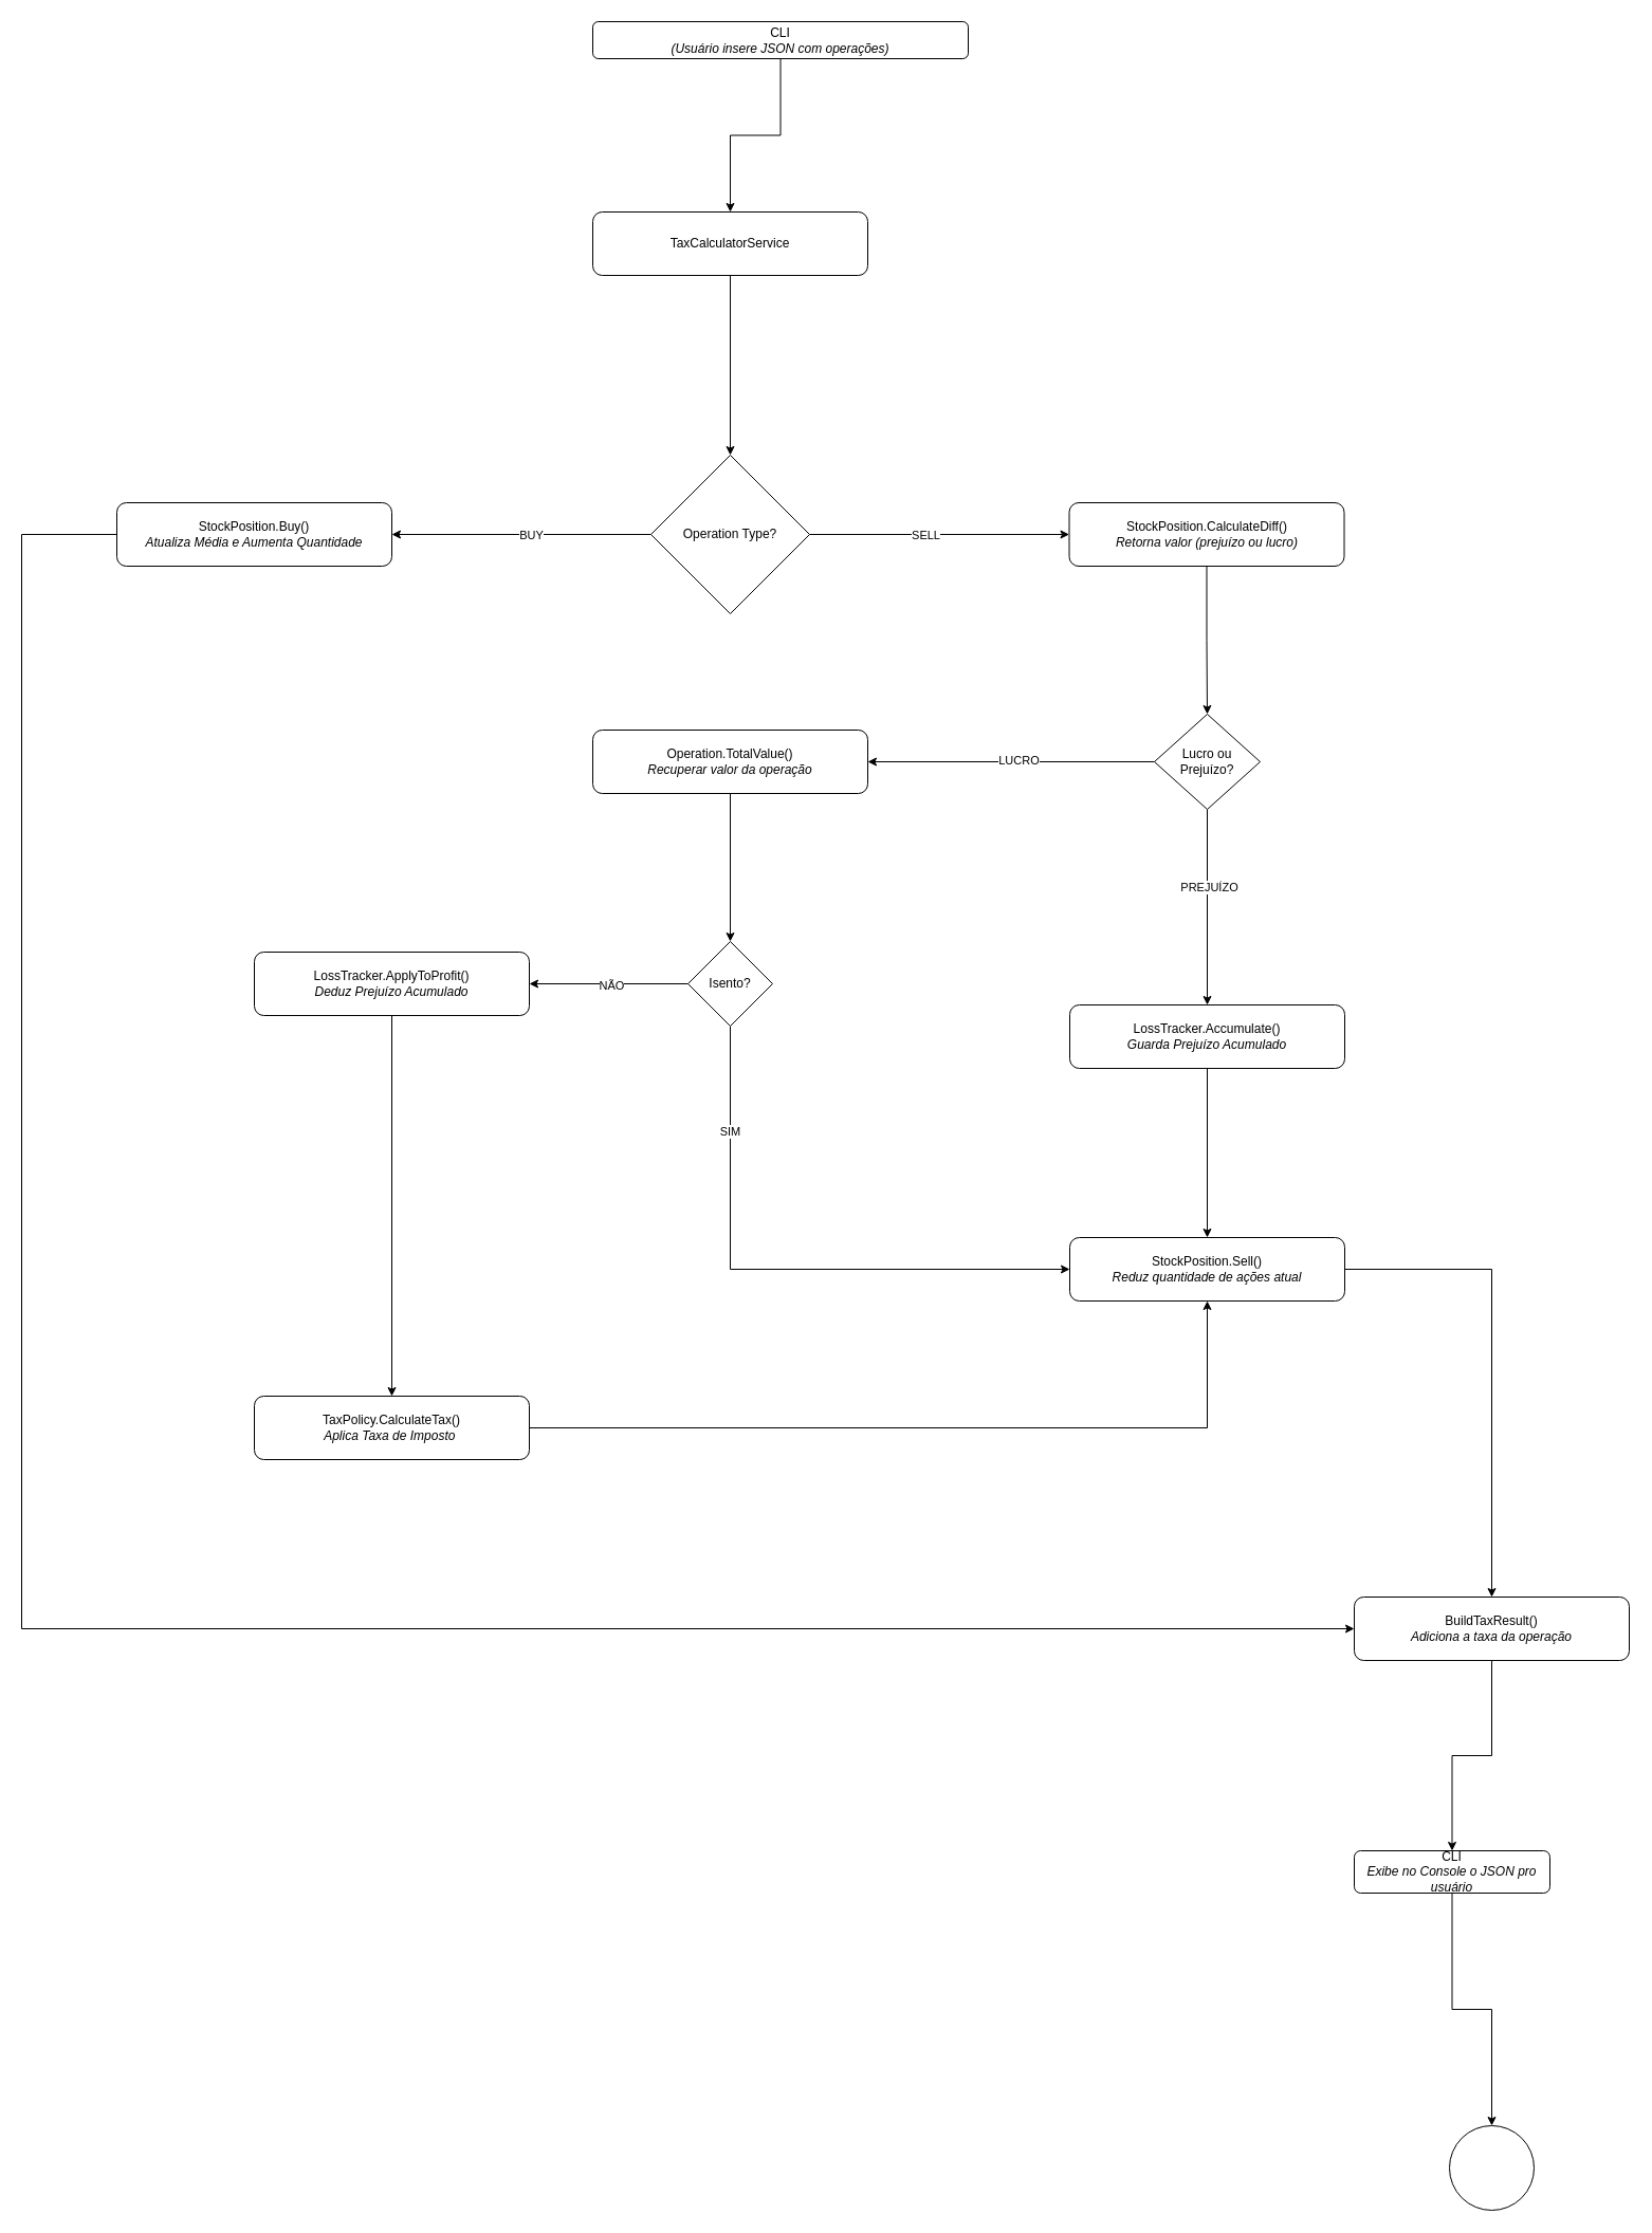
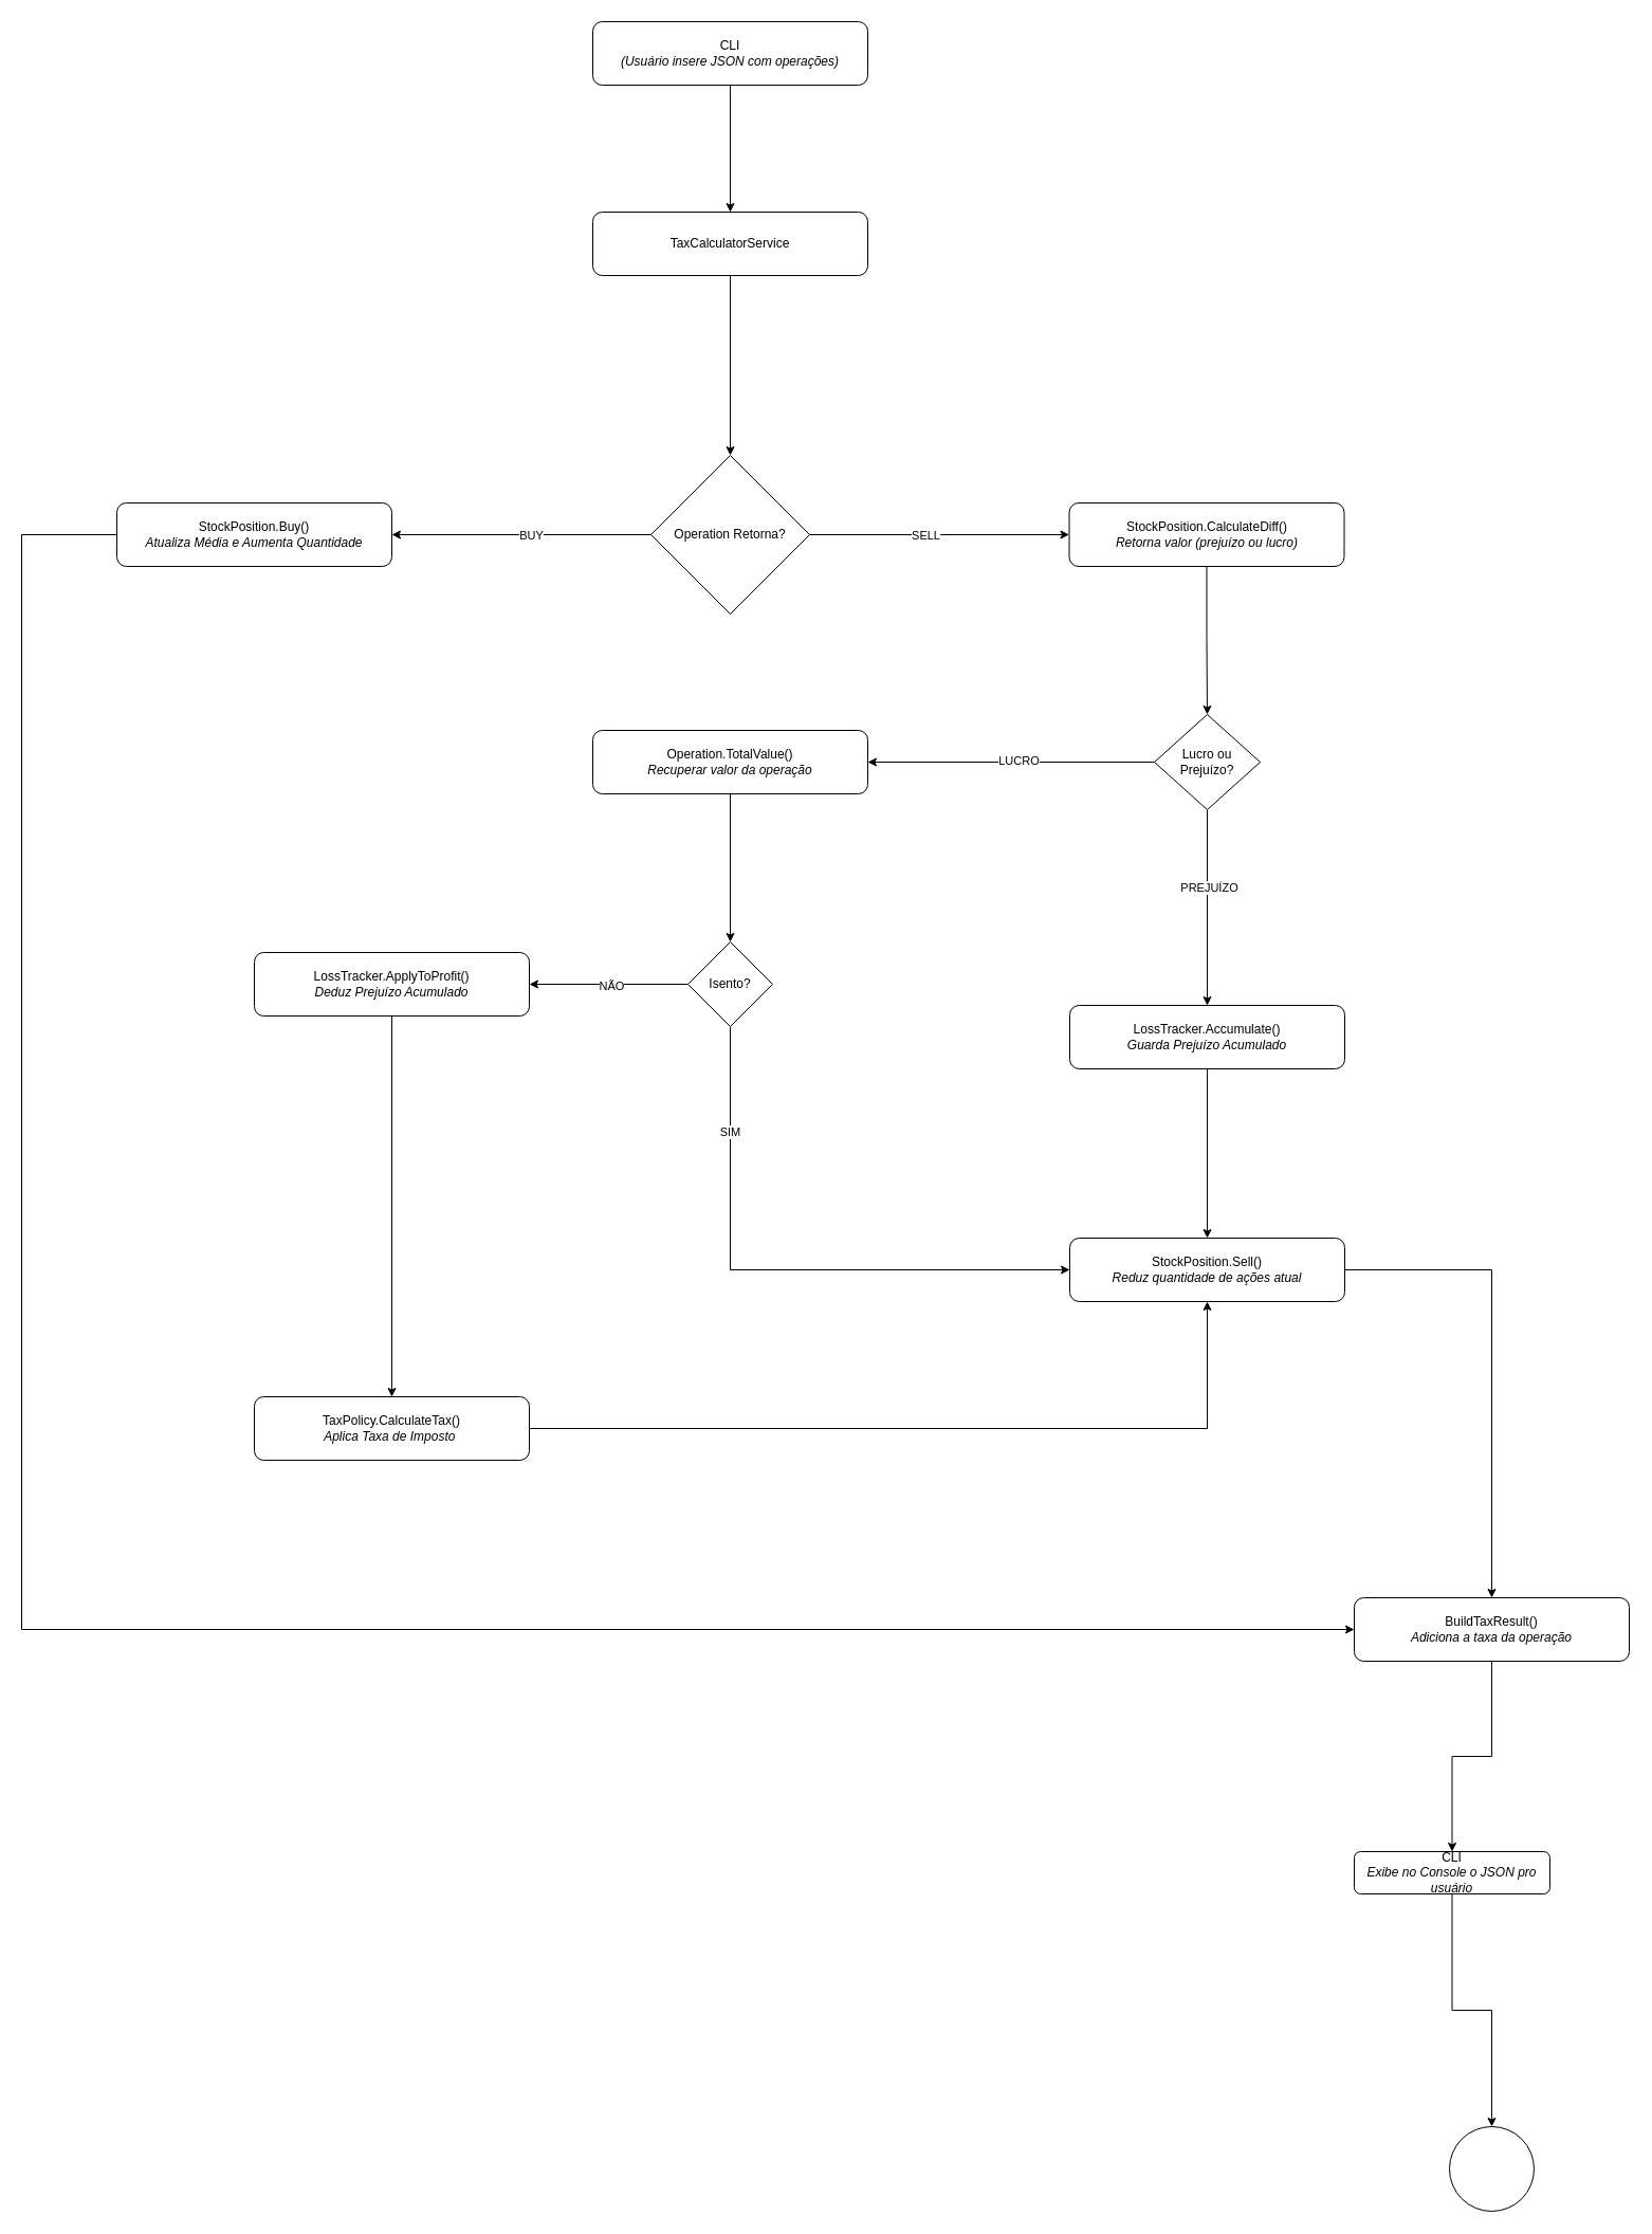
  <mxCell id="0" />
  <mxCell id="1" parent="0" />
  <mxCell id="2" style="edgeStyle=orthogonalEdgeStyle;rounded=0;orthogonalLoop=1;jettySize=auto;html=1;entryX=0.5;entryY=0;entryDx=0;entryDy=0;" parent="1" source="3" target="5" edge="1"><mxGeometry relative="1" as="geometry" /></mxCell>
- <mxCell id="3" value="CLI&lt;div&gt;&lt;i&gt;(Usuário insere JSON com operações)&lt;/i&gt;&lt;/div&gt;" style="rounded=1;whiteSpace=wrap;html=1;" parent="1" vertex="1"><mxGeometry x="560" y="20" width="355" height="35" as="geometry" /></mxCell>
+ <mxCell id="3" value="CLI&lt;div&gt;&lt;i&gt;(Usuário insere JSON com operações)&lt;/i&gt;&lt;/div&gt;" style="rounded=1;whiteSpace=wrap;html=1;" parent="1" vertex="1"><mxGeometry x="560" y="20" width="260" height="60" as="geometry" /></mxCell>
  <mxCell id="4" style="edgeStyle=orthogonalEdgeStyle;rounded=0;orthogonalLoop=1;jettySize=auto;html=1;entryX=0.5;entryY=0;entryDx=0;entryDy=0;" parent="1" source="5" target="10" edge="1"><mxGeometry relative="1" as="geometry" /></mxCell>
  <mxCell id="5" value="TaxCalculatorService" style="rounded=1;whiteSpace=wrap;html=1;" parent="1" vertex="1"><mxGeometry x="560" y="200" width="260" height="60" as="geometry" /></mxCell>
  <mxCell id="6" style="edgeStyle=orthogonalEdgeStyle;rounded=0;orthogonalLoop=1;jettySize=auto;html=1;entryX=1;entryY=0.5;entryDx=0;entryDy=0;" parent="1" source="10" target="12" edge="1"><mxGeometry relative="1" as="geometry" /></mxCell>
  <mxCell id="7" value="BUY" style="edgeLabel;html=1;align=center;verticalAlign=middle;resizable=0;points=[];" parent="6" vertex="1" connectable="0"><mxGeometry x="-0.061" relative="1" as="geometry"><mxPoint x="1" as="offset" /></mxGeometry></mxCell>
  <mxCell id="8" style="edgeStyle=orthogonalEdgeStyle;rounded=0;orthogonalLoop=1;jettySize=auto;html=1;entryX=0;entryY=0.5;entryDx=0;entryDy=0;" parent="1" source="10" target="32" edge="1"><mxGeometry relative="1" as="geometry" /></mxCell>
  <mxCell id="9" value="SELL" style="edgeLabel;html=1;align=center;verticalAlign=middle;resizable=0;points=[];" parent="8" vertex="1" connectable="0"><mxGeometry x="-0.114" relative="1" as="geometry"><mxPoint as="offset" /></mxGeometry></mxCell>
- <mxCell id="10" value="Operation Type?" style="rhombus;whiteSpace=wrap;html=1;" parent="1" vertex="1"><mxGeometry x="615" y="430" width="150" height="150" as="geometry" /></mxCell>
+ <mxCell id="10" value="Operation Retorna?" style="rhombus;whiteSpace=wrap;html=1;" parent="1" vertex="1"><mxGeometry x="615" y="430" width="150" height="150" as="geometry" /></mxCell>
  <mxCell id="11" style="edgeStyle=orthogonalEdgeStyle;rounded=0;orthogonalLoop=1;jettySize=auto;html=1;entryX=0;entryY=0.5;entryDx=0;entryDy=0;" parent="1" source="12" target="41" edge="1"><mxGeometry relative="1" as="geometry"><Array as="points"><mxPoint x="20" y="505" /><mxPoint x="20" y="1540" /></Array></mxGeometry></mxCell>
  <mxCell id="12" value="StockPosition.Buy()&lt;div&gt;&lt;i&gt;Atualiza Média e Aumenta Quantidade&lt;/i&gt;&lt;/div&gt;" style="rounded=1;whiteSpace=wrap;html=1;" parent="1" vertex="1"><mxGeometry x="110" y="475" width="260" height="60" as="geometry" /></mxCell>
  <mxCell id="13" style="edgeStyle=orthogonalEdgeStyle;rounded=0;orthogonalLoop=1;jettySize=auto;html=1;entryX=0.5;entryY=0;entryDx=0;entryDy=0;" parent="1" source="14" target="39" edge="1"><mxGeometry relative="1" as="geometry" /></mxCell>
  <mxCell id="14" value="Operation.TotalValue()&lt;br&gt;&lt;div&gt;&lt;i&gt;Recuperar valor da operação&lt;/i&gt;&lt;/div&gt;" style="rounded=1;whiteSpace=wrap;html=1;" parent="1" vertex="1"><mxGeometry x="560" y="690" width="260" height="60" as="geometry" /></mxCell>
  <mxCell id="15" style="edgeStyle=orthogonalEdgeStyle;rounded=0;orthogonalLoop=1;jettySize=auto;html=1;" parent="1" edge="1"><mxGeometry relative="1" as="geometry"><mxPoint x="164" y="750" as="sourcePoint" /></mxGeometry></mxCell>
  <mxCell id="16" value="PREJUÍZO" style="edgeLabel;html=1;align=center;verticalAlign=middle;resizable=0;points=[];" parent="15" vertex="1" connectable="0"><mxGeometry x="-0.067" relative="1" as="geometry"><mxPoint as="offset" /></mxGeometry></mxCell>
  <mxCell id="17" style="edgeStyle=orthogonalEdgeStyle;rounded=0;orthogonalLoop=1;jettySize=auto;html=1;entryX=0.5;entryY=0;entryDx=0;entryDy=0;" parent="1" edge="1"><mxGeometry relative="1" as="geometry"><mxPoint x="239" y="825" as="sourcePoint" /></mxGeometry></mxCell>
  <mxCell id="18" style="edgeStyle=orthogonalEdgeStyle;rounded=0;orthogonalLoop=1;jettySize=auto;html=1;entryX=0.5;entryY=1;entryDx=0;entryDy=0;" parent="1" source="19" target="22" edge="1"><mxGeometry relative="1" as="geometry" /></mxCell>
  <mxCell id="19" value="TaxPolicy.CalculateTax()&lt;div&gt;&lt;i&gt;Aplica Taxa de Imposto&amp;nbsp;&lt;/i&gt;&lt;/div&gt;" style="rounded=1;whiteSpace=wrap;html=1;" parent="1" vertex="1"><mxGeometry x="240" y="1320" width="260" height="60" as="geometry" /></mxCell>
  <mxCell id="20" style="edgeStyle=orthogonalEdgeStyle;rounded=0;orthogonalLoop=1;jettySize=auto;html=1;entryX=1;entryY=0.5;entryDx=0;entryDy=0;" parent="1" edge="1"><mxGeometry relative="1" as="geometry"><mxPoint x="560" y="750" as="sourcePoint" /></mxGeometry></mxCell>
  <mxCell id="21" style="edgeStyle=orthogonalEdgeStyle;rounded=0;orthogonalLoop=1;jettySize=auto;html=1;entryX=0.5;entryY=0;entryDx=0;entryDy=0;" parent="1" source="22" target="41" edge="1"><mxGeometry relative="1" as="geometry" /></mxCell>
  <mxCell id="22" value="StockPosition.Sell()&lt;div&gt;&lt;i&gt;Reduz quantidade de ações atual&lt;/i&gt;&lt;/div&gt;" style="rounded=1;whiteSpace=wrap;html=1;" parent="1" vertex="1"><mxGeometry x="1011" y="1170" width="260" height="60" as="geometry" /></mxCell>
  <mxCell id="23" value="" style="ellipse;whiteSpace=wrap;html=1;aspect=fixed;" parent="1" vertex="1"><mxGeometry x="1370" y="2010" width="80" height="80" as="geometry" /></mxCell>
  <mxCell id="24" style="edgeStyle=orthogonalEdgeStyle;rounded=0;orthogonalLoop=1;jettySize=auto;html=1;" parent="1" source="25" target="22" edge="1"><mxGeometry relative="1" as="geometry" /></mxCell>
  <mxCell id="25" value="LossTracker.Accumulate()&lt;div&gt;&lt;i&gt;Guarda Prejuízo Acumulado&lt;/i&gt;&lt;/div&gt;" style="rounded=1;whiteSpace=wrap;html=1;" parent="1" vertex="1"><mxGeometry x="1011" y="950" width="260" height="60" as="geometry" /></mxCell>
  <mxCell id="26" style="edgeStyle=orthogonalEdgeStyle;rounded=0;orthogonalLoop=1;jettySize=auto;html=1;entryX=0.5;entryY=0;entryDx=0;entryDy=0;" parent="1" source="30" target="25" edge="1"><mxGeometry relative="1" as="geometry" /></mxCell>
  <mxCell id="27" value="PREJUÍZO" style="edgeLabel;html=1;align=center;verticalAlign=middle;resizable=0;points=[];" parent="26" vertex="1" connectable="0"><mxGeometry x="-0.207" y="1" relative="1" as="geometry"><mxPoint as="offset" /></mxGeometry></mxCell>
  <mxCell id="28" style="edgeStyle=orthogonalEdgeStyle;rounded=0;orthogonalLoop=1;jettySize=auto;html=1;entryX=1;entryY=0.5;entryDx=0;entryDy=0;" parent="1" source="30" target="14" edge="1"><mxGeometry relative="1" as="geometry" /></mxCell>
  <mxCell id="29" value="LUCRO" style="edgeLabel;html=1;align=center;verticalAlign=middle;resizable=0;points=[];" vertex="1" connectable="0" parent="28"><mxGeometry x="-0.051" y="-2" relative="1" as="geometry"><mxPoint as="offset" /></mxGeometry></mxCell>
  <mxCell id="30" value="Lucro ou Prejuízo?" style="rhombus;whiteSpace=wrap;html=1;" parent="1" vertex="1"><mxGeometry x="1091" y="675" width="100" height="90" as="geometry" /></mxCell>
  <mxCell id="31" style="edgeStyle=orthogonalEdgeStyle;rounded=0;orthogonalLoop=1;jettySize=auto;html=1;entryX=0.5;entryY=0;entryDx=0;entryDy=0;" parent="1" source="32" target="30" edge="1"><mxGeometry relative="1" as="geometry" /></mxCell>
  <mxCell id="32" value="StockPosition.CalculateDiff()&lt;div&gt;&lt;i&gt;Retorna valor (prejuízo ou lucro)&lt;/i&gt;&lt;/div&gt;" style="rounded=1;whiteSpace=wrap;html=1;" parent="1" vertex="1"><mxGeometry x="1010.5" y="475" width="260" height="60" as="geometry" /></mxCell>
  <mxCell id="33" style="edgeStyle=orthogonalEdgeStyle;rounded=0;orthogonalLoop=1;jettySize=auto;html=1;entryX=0.5;entryY=0;entryDx=0;entryDy=0;" parent="1" source="34" target="19" edge="1"><mxGeometry relative="1" as="geometry" /></mxCell>
  <mxCell id="34" value="LossTracker.ApplyToProfit()&lt;div&gt;&lt;i&gt;Deduz Prejuízo Acumulado&lt;/i&gt;&lt;/div&gt;" style="rounded=1;whiteSpace=wrap;html=1;" parent="1" vertex="1"><mxGeometry x="240" y="900" width="260" height="60" as="geometry" /></mxCell>
  <mxCell id="35" style="edgeStyle=orthogonalEdgeStyle;rounded=0;orthogonalLoop=1;jettySize=auto;html=1;entryX=0;entryY=0.5;entryDx=0;entryDy=0;" parent="1" source="39" target="22" edge="1"><mxGeometry relative="1" as="geometry"><Array as="points"><mxPoint x="690" y="1200" /></Array></mxGeometry></mxCell>
  <mxCell id="36" value="SIM" style="edgeLabel;html=1;align=center;verticalAlign=middle;resizable=0;points=[];" parent="35" vertex="1" connectable="0"><mxGeometry x="-0.641" y="-1" relative="1" as="geometry"><mxPoint as="offset" /></mxGeometry></mxCell>
  <mxCell id="37" style="edgeStyle=orthogonalEdgeStyle;rounded=0;orthogonalLoop=1;jettySize=auto;html=1;entryX=1;entryY=0.5;entryDx=0;entryDy=0;" parent="1" source="39" target="34" edge="1"><mxGeometry relative="1" as="geometry" /></mxCell>
  <mxCell id="38" value="NÃO" style="edgeLabel;html=1;align=center;verticalAlign=middle;resizable=0;points=[];" vertex="1" connectable="0" parent="37"><mxGeometry x="-0.023" y="1" relative="1" as="geometry"><mxPoint as="offset" /></mxGeometry></mxCell>
  <mxCell id="39" value="Isento?" style="rhombus;whiteSpace=wrap;html=1;" parent="1" vertex="1"><mxGeometry x="650" y="890" width="80" height="80" as="geometry" /></mxCell>
  <mxCell id="40" style="edgeStyle=orthogonalEdgeStyle;rounded=0;orthogonalLoop=1;jettySize=auto;html=1;entryX=0.5;entryY=0;entryDx=0;entryDy=0;" parent="1" source="41" target="43" edge="1"><mxGeometry relative="1" as="geometry" /></mxCell>
  <mxCell id="41" value="BuildTaxResult()&lt;div&gt;&lt;i&gt;Adiciona a taxa da operação&lt;/i&gt;&lt;/div&gt;" style="rounded=1;whiteSpace=wrap;html=1;" parent="1" vertex="1"><mxGeometry x="1280" y="1510" width="260" height="60" as="geometry" /></mxCell>
  <mxCell id="42" style="edgeStyle=orthogonalEdgeStyle;rounded=0;orthogonalLoop=1;jettySize=auto;html=1;entryX=0.5;entryY=0;entryDx=0;entryDy=0;" parent="1" source="43" target="23" edge="1"><mxGeometry relative="1" as="geometry" /></mxCell>
  <mxCell id="43" value="CLI&lt;div&gt;&lt;i&gt;Exibe no Console o JSON pro usuário&lt;/i&gt;&lt;/div&gt;" style="rounded=1;whiteSpace=wrap;html=1;" parent="1" vertex="1"><mxGeometry x="1280" y="1750" width="185" height="40" as="geometry" /></mxCell>
